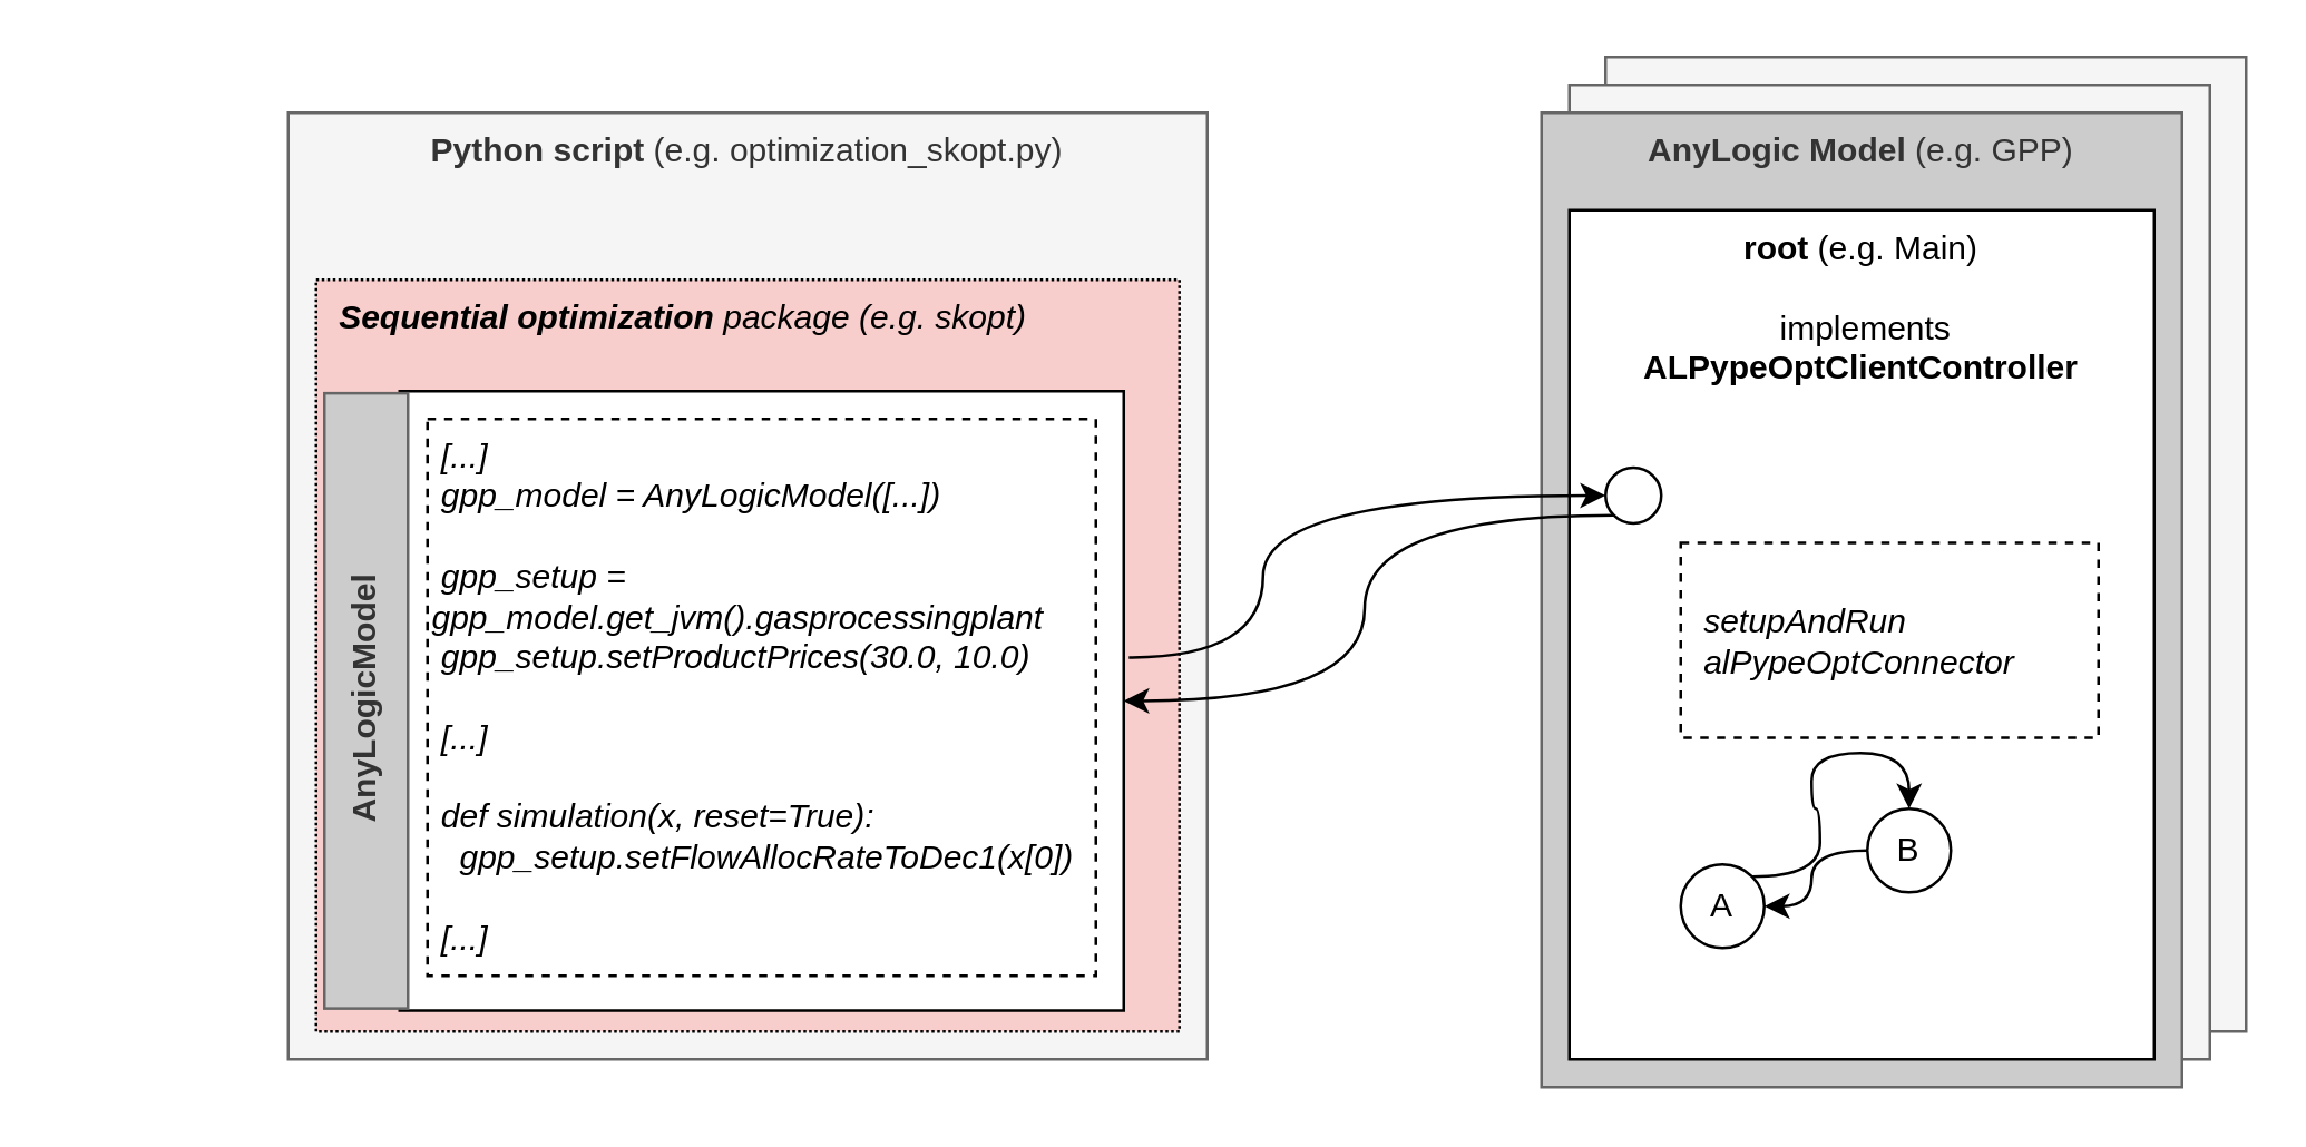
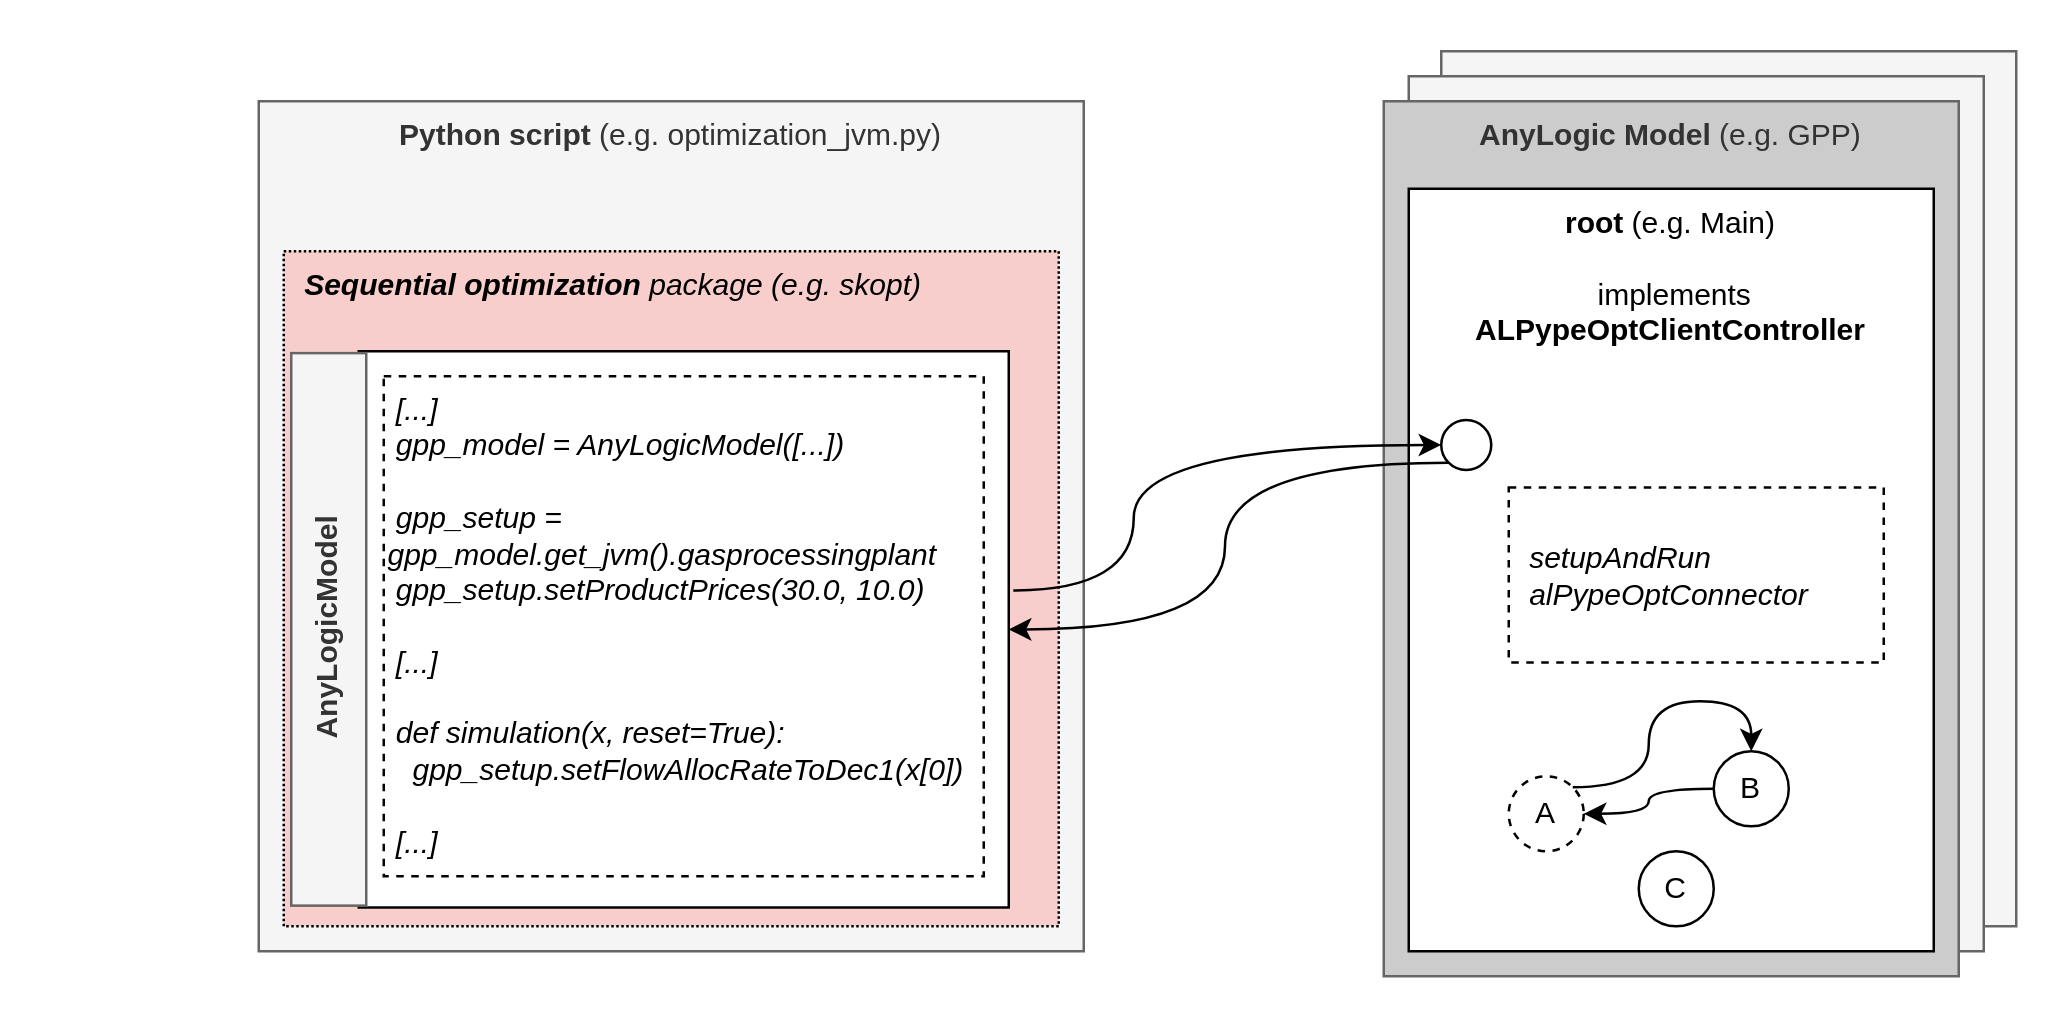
  <mxCell id="0" />
  <mxCell id="1" parent="0" />
  <mxCell id="2" value="" style="rounded=0;whiteSpace=wrap;html=1;verticalAlign=top;align=center;fillColor=#f5f5f5;fontColor=#333333;strokeColor=#666666;" parent="1" vertex="1"><mxGeometry x="576" y="20" width="230" height="350" as="geometry" /></mxCell>
  <mxCell id="3" value="" style="rounded=0;whiteSpace=wrap;html=1;verticalAlign=top;align=center;fillColor=#f5f5f5;fontColor=#333333;strokeColor=#666666;" parent="1" vertex="1"><mxGeometry x="563" y="30" width="230" height="350" as="geometry" /></mxCell>
  <mxCell id="4" value="&lt;b&gt;AnyLogic Model&lt;/b&gt; (e.g. GPP)" style="rounded=0;whiteSpace=wrap;html=1;verticalAlign=top;align=center;fillColor=#cccccc;fontColor=#333333;strokeColor=#666666;" parent="1" vertex="1"><mxGeometry x="553" y="40" width="230" height="350" as="geometry" /></mxCell>
- <mxCell id="5" value="&lt;b&gt;Python script &lt;/b&gt;(e.g. optimization_skopt.py)" style="rounded=0;whiteSpace=wrap;html=1;verticalAlign=top;align=center;fillColor=#f5f5f5;fontColor=#333333;strokeColor=#666666;" parent="1" vertex="1"><mxGeometry x="103" y="40" width="330" height="340" as="geometry" /></mxCell>
+ <mxCell id="5" value="&lt;b&gt;Python script &lt;/b&gt;(e.g. optimization_jvm.py)" style="rounded=0;whiteSpace=wrap;html=1;verticalAlign=top;align=center;fillColor=#f5f5f5;fontColor=#333333;strokeColor=#666666;" parent="1" vertex="1"><mxGeometry x="103" y="40" width="330" height="340" as="geometry" /></mxCell>
  <mxCell id="6" value="&lt;b&gt;root&lt;/b&gt; (e.g. Main)&lt;br&gt;&lt;br&gt;&amp;nbsp;implements &lt;b&gt;ALPypeOptClientController&lt;/b&gt;" style="rounded=0;whiteSpace=wrap;html=1;verticalAlign=top;" parent="1" vertex="1"><mxGeometry x="563" y="75" width="210" height="305" as="geometry" /></mxCell>
  <mxCell id="7" value="&amp;nbsp; setupAndRun&lt;br&gt;&amp;nbsp; alPypeOptConnector" style="rounded=0;whiteSpace=wrap;html=1;align=left;verticalAlign=middle;strokeColor=default;fontStyle=2;dashed=1;" parent="1" vertex="1"><mxGeometry x="603" y="194.5" width="150" height="70" as="geometry" /></mxCell>
  <mxCell id="8" value="" style="ellipse;whiteSpace=wrap;html=1;aspect=fixed;fillColor=none;" parent="1" vertex="1"><mxGeometry x="576" y="167.5" width="20" height="20" as="geometry" /></mxCell>
  <mxCell id="9" style="edgeStyle=orthogonalEdgeStyle;curved=1;rounded=0;orthogonalLoop=1;jettySize=auto;html=1;entryX=0.5;entryY=0;entryDx=0;entryDy=0;exitX=1;exitY=0;exitDx=0;exitDy=0;" parent="1" source="10" target="12" edge="1"><mxGeometry relative="1" as="geometry" /></mxCell>
- <mxCell id="10" value="A" style="ellipse;whiteSpace=wrap;html=1;aspect=fixed;fillColor=none;" parent="1" vertex="1"><mxGeometry x="603" y="310" width="30" height="30" as="geometry" /></mxCell>
+ <mxCell id="10" value="A" style="ellipse;whiteSpace=wrap;html=1;aspect=fixed;fillColor=none;dashed=1;" parent="1" vertex="1"><mxGeometry x="603" y="310" width="30" height="30" as="geometry" /></mxCell>
  <mxCell id="11" style="edgeStyle=orthogonalEdgeStyle;curved=1;rounded=0;orthogonalLoop=1;jettySize=auto;html=1;entryX=1;entryY=0.5;entryDx=0;entryDy=0;" parent="1" source="12" target="10" edge="1"><mxGeometry relative="1" as="geometry" /></mxCell>
- <mxCell id="12" value="B" style="ellipse;whiteSpace=wrap;html=1;aspect=fixed;fillColor=none;" parent="1" vertex="1"><mxGeometry x="670" y="290" width="30" height="30" as="geometry" /></mxCell>
+ <mxCell id="12" value="B" style="ellipse;whiteSpace=wrap;html=1;aspect=fixed;fillColor=none;" parent="1" vertex="1"><mxGeometry x="685" y="300" width="30" height="30" as="geometry" /></mxCell>
+ <mxCell id="13" value="C" style="ellipse;whiteSpace=wrap;html=1;aspect=fixed;fillColor=none;" parent="1" vertex="1"><mxGeometry x="655" y="340" width="30" height="30" as="geometry" /></mxCell>
  <mxCell id="14" value="&amp;nbsp; &lt;b&gt;Sequential optimization&lt;/b&gt; package (e.g. skopt)" style="rounded=0;whiteSpace=wrap;html=1;align=left;verticalAlign=top;strokeColor=default;fontStyle=2;dashed=1;dashPattern=1 1;fillColor=#f8cecc;" parent="1" vertex="1"><mxGeometry x="113" y="100" width="310" height="270" as="geometry" /></mxCell>
  <mxCell id="15" value="" style="rounded=0;whiteSpace=wrap;html=1;verticalAlign=top;" parent="1" vertex="1"><mxGeometry x="143" y="140" width="260" height="222.5" as="geometry" /></mxCell>
  <mxCell id="16" value="&amp;nbsp;[...]&lt;br&gt;&amp;nbsp;gpp_model = AnyLogicModel([...])&lt;br&gt;&lt;br&gt;&amp;nbsp;gpp_setup = gpp_model.get_jvm().gasprocessingplant&lt;br&gt;&amp;nbsp;gpp_setup.setProductPrices(30.0, 10.0)&lt;br&gt;&lt;br&gt;&amp;nbsp;[...]&lt;br&gt;&lt;br&gt;&amp;nbsp;def simulation(x, reset=True):&lt;br&gt;&amp;nbsp; &amp;nbsp;gpp_setup.setFlowAllocRateToDec1(x[0])&lt;br&gt;&lt;br&gt;&amp;nbsp;[...]" style="rounded=0;whiteSpace=wrap;html=1;align=left;verticalAlign=middle;strokeColor=default;fontStyle=2;dashed=1;" parent="1" vertex="1"><mxGeometry x="153" y="150" width="240" height="200" as="geometry" /></mxCell>
- <mxCell id="17" value="&lt;b&gt;AnyLogicModel&lt;/b&gt;" style="rounded=0;whiteSpace=wrap;html=1;strokeColor=#666666;fillColor=#CCCCCC;fontColor=#333333;rotation=-90;" parent="1" vertex="1"><mxGeometry x="20.5" y="236.25" width="221" height="30" as="geometry" /></mxCell>
+ <mxCell id="17" value="&lt;b&gt;AnyLogicModel&lt;/b&gt;" style="rounded=0;whiteSpace=wrap;html=1;strokeColor=#666666;fillColor=#f5f5f5;fontColor=#333333;rotation=-90;" parent="1" vertex="1"><mxGeometry x="20.5" y="236.25" width="221" height="30" as="geometry" /></mxCell>
  <mxCell id="18" style="edgeStyle=orthogonalEdgeStyle;rounded=0;orthogonalLoop=1;jettySize=auto;html=1;entryX=1;entryY=0.5;entryDx=0;entryDy=0;curved=1;exitX=0;exitY=1;exitDx=0;exitDy=0;" parent="1" source="8" target="15" edge="1"><mxGeometry relative="1" as="geometry" /></mxCell>
  <mxCell id="19" style="edgeStyle=orthogonalEdgeStyle;rounded=0;orthogonalLoop=1;jettySize=auto;html=1;entryX=0;entryY=0.5;entryDx=0;entryDy=0;exitX=1.007;exitY=0.43;exitDx=0;exitDy=0;curved=1;exitPerimeter=0;" parent="1" source="15" target="8" edge="1"><mxGeometry relative="1" as="geometry"><Array as="points"><mxPoint x="453" y="236" /><mxPoint x="453" y="178" /></Array></mxGeometry></mxCell>
